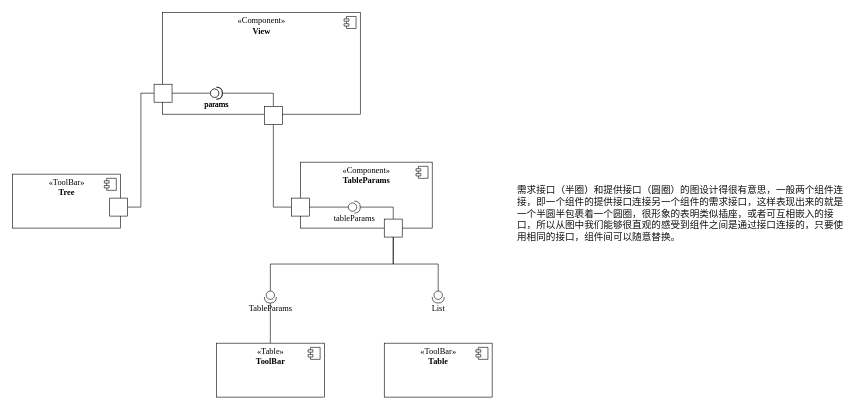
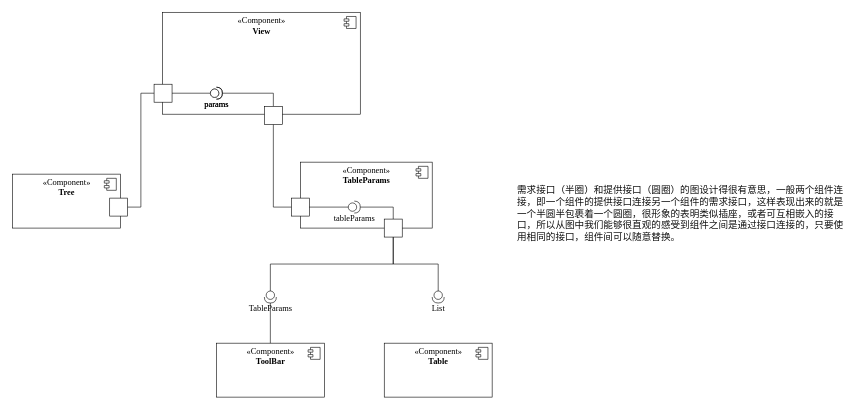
  <mxCell id="0" />
  <mxCell id="1" parent="0" />
  <mxCell id="2" value="«Component»&lt;br&gt;&lt;b&gt;View&lt;/b&gt;" style="html=1;dropTarget=0;fontFamily=阿里汉仪智能黑体;fontSource=https%3A%2F%2Fhellowebfonts.oss-cn-beijing.aliyuncs.com%2F698F3099-E62F-4C3B-B30A-04FB735069FE%2F202209%2F44C5C1037925EC78.ttf;fontSize=14;verticalAlign=top;" parent="1" vertex="1"><mxGeometry x="270" y="20" width="330" height="170" as="geometry" /></mxCell>
  <mxCell id="3" value="" style="shape=module;jettyWidth=8;jettyHeight=4;fontFamily=阿里汉仪智能黑体;fontSource=https%3A%2F%2Fhellowebfonts.oss-cn-beijing.aliyuncs.com%2F698F3099-E62F-4C3B-B30A-04FB735069FE%2F202209%2F44C5C1037925EC78.ttf;fontSize=14;verticalAlign=top;" parent="2" vertex="1"><mxGeometry x="1" width="20" height="20" relative="1" as="geometry"><mxPoint x="-27" y="7" as="offset" /></mxGeometry></mxCell>
- <mxCell id="4" value="«Table»&lt;br&gt;&lt;b&gt;ToolBar&lt;/b&gt;" style="html=1;dropTarget=0;fontFamily=阿里汉仪智能黑体;fontSource=https%3A%2F%2Fhellowebfonts.oss-cn-beijing.aliyuncs.com%2F698F3099-E62F-4C3B-B30A-04FB735069FE%2F202209%2F44C5C1037925EC78.ttf;fontSize=14;verticalAlign=top;" parent="1" vertex="1"><mxGeometry x="360" y="572" width="180" height="90" as="geometry" /></mxCell>
+ <mxCell id="4" value="«Component»&lt;br&gt;&lt;b&gt;ToolBar&lt;/b&gt;" style="html=1;dropTarget=0;fontFamily=阿里汉仪智能黑体;fontSource=https%3A%2F%2Fhellowebfonts.oss-cn-beijing.aliyuncs.com%2F698F3099-E62F-4C3B-B30A-04FB735069FE%2F202209%2F44C5C1037925EC78.ttf;fontSize=14;verticalAlign=top;" parent="1" vertex="1"><mxGeometry x="360" y="572" width="180" height="90" as="geometry" /></mxCell>
  <mxCell id="5" value="" style="shape=module;jettyWidth=8;jettyHeight=4;fontFamily=阿里汉仪智能黑体;fontSource=https%3A%2F%2Fhellowebfonts.oss-cn-beijing.aliyuncs.com%2F698F3099-E62F-4C3B-B30A-04FB735069FE%2F202209%2F44C5C1037925EC78.ttf;fontSize=14;verticalAlign=top;" parent="4" vertex="1"><mxGeometry x="1" width="20" height="20" relative="1" as="geometry"><mxPoint x="-27" y="7" as="offset" /></mxGeometry></mxCell>
- <mxCell id="6" value="«ToolBar»&lt;br&gt;&lt;b&gt;Table&lt;/b&gt;" style="html=1;dropTarget=0;fontFamily=阿里汉仪智能黑体;fontSource=https%3A%2F%2Fhellowebfonts.oss-cn-beijing.aliyuncs.com%2F698F3099-E62F-4C3B-B30A-04FB735069FE%2F202209%2F44C5C1037925EC78.ttf;fontSize=14;verticalAlign=top;" parent="1" vertex="1"><mxGeometry x="640" y="572" width="180" height="90" as="geometry" /></mxCell>
+ <mxCell id="6" value="«Component»&lt;br&gt;&lt;b&gt;Table&lt;/b&gt;" style="html=1;dropTarget=0;fontFamily=阿里汉仪智能黑体;fontSource=https%3A%2F%2Fhellowebfonts.oss-cn-beijing.aliyuncs.com%2F698F3099-E62F-4C3B-B30A-04FB735069FE%2F202209%2F44C5C1037925EC78.ttf;fontSize=14;verticalAlign=top;" parent="1" vertex="1"><mxGeometry x="640" y="572" width="180" height="90" as="geometry" /></mxCell>
  <mxCell id="7" value="" style="shape=module;jettyWidth=8;jettyHeight=4;fontFamily=阿里汉仪智能黑体;fontSource=https%3A%2F%2Fhellowebfonts.oss-cn-beijing.aliyuncs.com%2F698F3099-E62F-4C3B-B30A-04FB735069FE%2F202209%2F44C5C1037925EC78.ttf;fontSize=14;verticalAlign=top;" parent="6" vertex="1"><mxGeometry x="1" width="20" height="20" relative="1" as="geometry"><mxPoint x="-27" y="7" as="offset" /></mxGeometry></mxCell>
- <mxCell id="8" value="«ToolBar»&lt;br&gt;&lt;b&gt;Tree&lt;/b&gt;" style="html=1;dropTarget=0;fontFamily=阿里汉仪智能黑体;fontSource=https%3A%2F%2Fhellowebfonts.oss-cn-beijing.aliyuncs.com%2F698F3099-E62F-4C3B-B30A-04FB735069FE%2F202209%2F44C5C1037925EC78.ttf;fontSize=14;verticalAlign=top;" parent="1" vertex="1"><mxGeometry x="20" y="290" width="180" height="90" as="geometry" /></mxCell>
+ <mxCell id="8" value="«Component»&lt;br&gt;&lt;b&gt;Tree&lt;/b&gt;" style="html=1;dropTarget=0;fontFamily=阿里汉仪智能黑体;fontSource=https%3A%2F%2Fhellowebfonts.oss-cn-beijing.aliyuncs.com%2F698F3099-E62F-4C3B-B30A-04FB735069FE%2F202209%2F44C5C1037925EC78.ttf;fontSize=14;verticalAlign=top;" parent="1" vertex="1"><mxGeometry x="20" y="290" width="180" height="90" as="geometry" /></mxCell>
  <mxCell id="9" value="" style="shape=module;jettyWidth=8;jettyHeight=4;fontFamily=阿里汉仪智能黑体;fontSource=https%3A%2F%2Fhellowebfonts.oss-cn-beijing.aliyuncs.com%2F698F3099-E62F-4C3B-B30A-04FB735069FE%2F202209%2F44C5C1037925EC78.ttf;fontSize=14;verticalAlign=top;" parent="8" vertex="1"><mxGeometry x="1" width="20" height="20" relative="1" as="geometry"><mxPoint x="-27" y="7" as="offset" /></mxGeometry></mxCell>
  <mxCell id="10" value="«Component»&lt;br&gt;&lt;b&gt;TableParams&lt;/b&gt;" style="html=1;dropTarget=0;fontFamily=阿里汉仪智能黑体;fontSource=https%3A%2F%2Fhellowebfonts.oss-cn-beijing.aliyuncs.com%2F698F3099-E62F-4C3B-B30A-04FB735069FE%2F202209%2F44C5C1037925EC78.ttf;fontSize=14;verticalAlign=top;" parent="1" vertex="1"><mxGeometry x="500" y="270" width="220" height="110" as="geometry" /></mxCell>
  <mxCell id="11" value="" style="shape=module;jettyWidth=8;jettyHeight=4;fontFamily=阿里汉仪智能黑体;fontSource=https%3A%2F%2Fhellowebfonts.oss-cn-beijing.aliyuncs.com%2F698F3099-E62F-4C3B-B30A-04FB735069FE%2F202209%2F44C5C1037925EC78.ttf;fontSize=14;verticalAlign=top;" parent="10" vertex="1"><mxGeometry x="1" width="20" height="20" relative="1" as="geometry"><mxPoint x="-27" y="7" as="offset" /></mxGeometry></mxCell>
  <mxCell id="12" style="edgeStyle=orthogonalEdgeStyle;rounded=0;orthogonalLoop=1;jettySize=auto;html=1;fontFamily=阿里汉仪智能黑体;fontSource=https%3A%2F%2Fhellowebfonts.oss-cn-beijing.aliyuncs.com%2F698F3099-E62F-4C3B-B30A-04FB735069FE%2F202209%2F44C5C1037925EC78.ttf;fontSize=14;endArrow=none;endFill=0;exitX=0;exitY=0.5;exitDx=0;exitDy=0;exitPerimeter=0;" parent="1" source="14" target="31" edge="1"><mxGeometry relative="1" as="geometry" /></mxCell>
  <mxCell id="13" style="edgeStyle=orthogonalEdgeStyle;rounded=0;orthogonalLoop=1;jettySize=auto;html=1;fontFamily=阿里汉仪智能黑体;fontSource=https%3A%2F%2Fhellowebfonts.oss-cn-beijing.aliyuncs.com%2F698F3099-E62F-4C3B-B30A-04FB735069FE%2F202209%2F44C5C1037925EC78.ttf;fontSize=14;endArrow=none;endFill=0;" parent="1" source="14" target="4" edge="1"><mxGeometry relative="1" as="geometry" /></mxCell>
  <mxCell id="14" value="TableParams" style="shape=providedRequiredInterface;html=1;verticalLabelPosition=bottom;sketch=0;fontFamily=阿里汉仪智能黑体;fontSource=https%3A%2F%2Fhellowebfonts.oss-cn-beijing.aliyuncs.com%2F698F3099-E62F-4C3B-B30A-04FB735069FE%2F202209%2F44C5C1037925EC78.ttf;fontSize=14;rotation=0;direction=south;" parent="1" vertex="1"><mxGeometry x="440" y="485" width="20" height="20" as="geometry" /></mxCell>
  <mxCell id="15" style="edgeStyle=orthogonalEdgeStyle;rounded=0;orthogonalLoop=1;jettySize=auto;html=1;fontFamily=阿里汉仪智能黑体;fontSource=https%3A%2F%2Fhellowebfonts.oss-cn-beijing.aliyuncs.com%2F698F3099-E62F-4C3B-B30A-04FB735069FE%2F202209%2F44C5C1037925EC78.ttf;fontSize=14;endArrow=none;endFill=0;exitX=0;exitY=0.5;exitDx=0;exitDy=0;exitPerimeter=0;" parent="1" source="16" target="31" edge="1"><mxGeometry relative="1" as="geometry" /></mxCell>
  <mxCell id="16" value="List" style="shape=providedRequiredInterface;html=1;verticalLabelPosition=bottom;sketch=0;fontFamily=阿里汉仪智能黑体;fontSource=https%3A%2F%2Fhellowebfonts.oss-cn-beijing.aliyuncs.com%2F698F3099-E62F-4C3B-B30A-04FB735069FE%2F202209%2F44C5C1037925EC78.ttf;fontSize=14;rotation=0;direction=south;" parent="1" vertex="1"><mxGeometry x="720" y="485" width="20" height="20" as="geometry" /></mxCell>
  <mxCell id="17" value="&lt;span style=&quot;color: rgb(18, 18, 18); font-family: -apple-system, BlinkMacSystemFont, &amp;quot;Helvetica Neue&amp;quot;, &amp;quot;PingFang SC&amp;quot;, &amp;quot;Microsoft YaHei&amp;quot;, &amp;quot;Source Han Sans SC&amp;quot;, &amp;quot;Noto Sans CJK SC&amp;quot;, &amp;quot;WenQuanYi Micro Hei&amp;quot;, sans-serif; font-size: medium; font-style: normal; font-variant-ligatures: normal; font-variant-caps: normal; font-weight: 400; letter-spacing: normal; orphans: 2; text-align: start; text-indent: 0px; text-transform: none; widows: 2; word-spacing: 0px; -webkit-text-stroke-width: 0px; background-color: rgb(255, 255, 255); text-decoration-thickness: initial; text-decoration-style: initial; text-decoration-color: initial; float: none; display: inline !important;&quot;&gt;需求接口（半圈）和提供接口（圆圈）的图设计得很有意思，一般两个组件连接，即一个组件的提供接口连接另一个组件的需求接口，这样表现出来的就是一个半圆半包裹着一个圆圈，很形象的表明类似插座，或者可互相嵌入的接口，所以从图中我们能够很直观的感受到组件之间是通过接口连接的，只要使用相同的接口，组件间可以随意替换。&lt;/span&gt;" style="text;whiteSpace=wrap;html=1;fontSize=14;fontFamily=阿里汉仪智能黑体;" parent="1" vertex="1"><mxGeometry x="860" y="300" width="560" height="130" as="geometry" /></mxCell>
  <mxCell id="18" value="" style="fontStyle=0;labelPosition=right;verticalLabelPosition=middle;align=left;verticalAlign=middle;spacingLeft=2;fontFamily=阿里汉仪智能黑体;fontSource=https%3A%2F%2Fhellowebfonts.oss-cn-beijing.aliyuncs.com%2F698F3099-E62F-4C3B-B30A-04FB735069FE%2F202209%2F44C5C1037925EC78.ttf;fontSize=14;" parent="1" vertex="1"><mxGeometry x="182" y="330" width="30" height="30" as="geometry" /></mxCell>
  <mxCell id="19" value="" style="fontStyle=0;labelPosition=right;verticalLabelPosition=middle;align=left;verticalAlign=middle;spacingLeft=2;fontFamily=阿里汉仪智能黑体;fontSource=https%3A%2F%2Fhellowebfonts.oss-cn-beijing.aliyuncs.com%2F698F3099-E62F-4C3B-B30A-04FB735069FE%2F202209%2F44C5C1037925EC78.ttf;fontSize=14;" parent="1" vertex="1"><mxGeometry x="256" y="140" width="30" height="30" as="geometry" /></mxCell>
  <mxCell id="20" style="edgeStyle=orthogonalEdgeStyle;rounded=0;orthogonalLoop=1;jettySize=auto;html=1;entryX=1;entryY=0.5;entryDx=0;entryDy=0;fontFamily=阿里汉仪智能黑体;fontSource=https%3A%2F%2Fhellowebfonts.oss-cn-beijing.aliyuncs.com%2F698F3099-E62F-4C3B-B30A-04FB735069FE%2F202209%2F44C5C1037925EC78.ttf;fontSize=14;endArrow=none;endFill=0;exitX=0;exitY=0.5;exitDx=0;exitDy=0;" parent="1" source="19" target="18" edge="1"><mxGeometry relative="1" as="geometry" /></mxCell>
  <mxCell id="21" style="edgeStyle=orthogonalEdgeStyle;rounded=0;orthogonalLoop=1;jettySize=auto;html=1;fontFamily=阿里汉仪智能黑体;fontSource=https%3A%2F%2Fhellowebfonts.oss-cn-beijing.aliyuncs.com%2F698F3099-E62F-4C3B-B30A-04FB735069FE%2F202209%2F44C5C1037925EC78.ttf;fontSize=14;endArrow=none;endFill=0;" parent="1" source="23" target="19" edge="1"><mxGeometry relative="1" as="geometry" /></mxCell>
  <mxCell id="22" style="edgeStyle=orthogonalEdgeStyle;rounded=0;orthogonalLoop=1;jettySize=auto;html=1;entryX=0.5;entryY=0;entryDx=0;entryDy=0;fontFamily=阿里汉仪智能黑体;fontSource=https%3A%2F%2Fhellowebfonts.oss-cn-beijing.aliyuncs.com%2F698F3099-E62F-4C3B-B30A-04FB735069FE%2F202209%2F44C5C1037925EC78.ttf;fontSize=14;endArrow=none;endFill=0;" parent="1" source="23" target="26" edge="1"><mxGeometry relative="1" as="geometry" /></mxCell>
  <mxCell id="23" value="params" style="shape=providedRequiredInterface;html=1;verticalLabelPosition=bottom;sketch=0;fontFamily=阿里汉仪智能黑体;fontSource=https%3A%2F%2Fhellowebfonts.oss-cn-beijing.aliyuncs.com%2F698F3099-E62F-4C3B-B30A-04FB735069FE%2F202209%2F44C5C1037925EC78.ttf;fontSize=14;rotation=0;direction=east;" parent="1" vertex="1"><mxGeometry x="350" y="145" width="20" height="20" as="geometry" /></mxCell>
  <mxCell id="24" value="" style="fontStyle=0;labelPosition=right;verticalLabelPosition=middle;align=left;verticalAlign=middle;spacingLeft=2;fontFamily=阿里汉仪智能黑体;fontSource=https%3A%2F%2Fhellowebfonts.oss-cn-beijing.aliyuncs.com%2F698F3099-E62F-4C3B-B30A-04FB735069FE%2F202209%2F44C5C1037925EC78.ttf;fontSize=14;" parent="1" vertex="1"><mxGeometry x="485" y="330" width="30" height="30" as="geometry" /></mxCell>
  <mxCell id="25" style="edgeStyle=orthogonalEdgeStyle;rounded=0;orthogonalLoop=1;jettySize=auto;html=1;entryX=0;entryY=0.5;entryDx=0;entryDy=0;fontFamily=阿里汉仪智能黑体;fontSource=https%3A%2F%2Fhellowebfonts.oss-cn-beijing.aliyuncs.com%2F698F3099-E62F-4C3B-B30A-04FB735069FE%2F202209%2F44C5C1037925EC78.ttf;fontSize=14;endArrow=none;endFill=0;exitX=0.5;exitY=1;exitDx=0;exitDy=0;" parent="1" source="26" target="24" edge="1"><mxGeometry relative="1" as="geometry" /></mxCell>
  <mxCell id="26" value="" style="fontStyle=0;labelPosition=right;verticalLabelPosition=middle;align=left;verticalAlign=middle;spacingLeft=2;fontFamily=阿里汉仪智能黑体;fontSource=https%3A%2F%2Fhellowebfonts.oss-cn-beijing.aliyuncs.com%2F698F3099-E62F-4C3B-B30A-04FB735069FE%2F202209%2F44C5C1037925EC78.ttf;fontSize=14;" parent="1" vertex="1"><mxGeometry x="440" y="177" width="30" height="30" as="geometry" /></mxCell>
  <mxCell id="27" value="params" style="shape=providedRequiredInterface;html=1;verticalLabelPosition=bottom;sketch=0;fontFamily=阿里汉仪智能黑体;fontSource=https%3A%2F%2Fhellowebfonts.oss-cn-beijing.aliyuncs.com%2F698F3099-E62F-4C3B-B30A-04FB735069FE%2F202209%2F44C5C1037925EC78.ttf;fontSize=14;rotation=0;direction=east;" parent="1" vertex="1"><mxGeometry x="350" y="145" width="20" height="20" as="geometry" /></mxCell>
  <mxCell id="28" style="edgeStyle=orthogonalEdgeStyle;rounded=0;orthogonalLoop=1;jettySize=auto;html=1;fontFamily=阿里汉仪智能黑体;fontSource=https%3A%2F%2Fhellowebfonts.oss-cn-beijing.aliyuncs.com%2F698F3099-E62F-4C3B-B30A-04FB735069FE%2F202209%2F44C5C1037925EC78.ttf;fontSize=14;endArrow=none;endFill=0;" parent="1" source="30" target="24" edge="1"><mxGeometry relative="1" as="geometry" /></mxCell>
  <mxCell id="29" style="edgeStyle=orthogonalEdgeStyle;rounded=0;orthogonalLoop=1;jettySize=auto;html=1;fontFamily=阿里汉仪智能黑体;fontSource=https%3A%2F%2Fhellowebfonts.oss-cn-beijing.aliyuncs.com%2F698F3099-E62F-4C3B-B30A-04FB735069FE%2F202209%2F44C5C1037925EC78.ttf;fontSize=14;endArrow=none;endFill=0;" parent="1" source="30" target="31" edge="1"><mxGeometry relative="1" as="geometry" /></mxCell>
  <mxCell id="30" value="tableParams" style="shape=providedRequiredInterface;html=1;verticalLabelPosition=bottom;sketch=0;fontFamily=阿里汉仪智能黑体;fontSource=https%3A%2F%2Fhellowebfonts.oss-cn-beijing.aliyuncs.com%2F698F3099-E62F-4C3B-B30A-04FB735069FE%2F202209%2F44C5C1037925EC78.ttf;fontSize=14;rotation=0;direction=east;" parent="1" vertex="1"><mxGeometry x="580" y="335" width="20" height="20" as="geometry" /></mxCell>
  <mxCell id="31" value="" style="fontStyle=0;labelPosition=right;verticalLabelPosition=middle;align=left;verticalAlign=middle;spacingLeft=2;fontFamily=阿里汉仪智能黑体;fontSource=https%3A%2F%2Fhellowebfonts.oss-cn-beijing.aliyuncs.com%2F698F3099-E62F-4C3B-B30A-04FB735069FE%2F202209%2F44C5C1037925EC78.ttf;fontSize=14;" parent="1" vertex="1"><mxGeometry x="640" y="365" width="30" height="30" as="geometry" /></mxCell>
